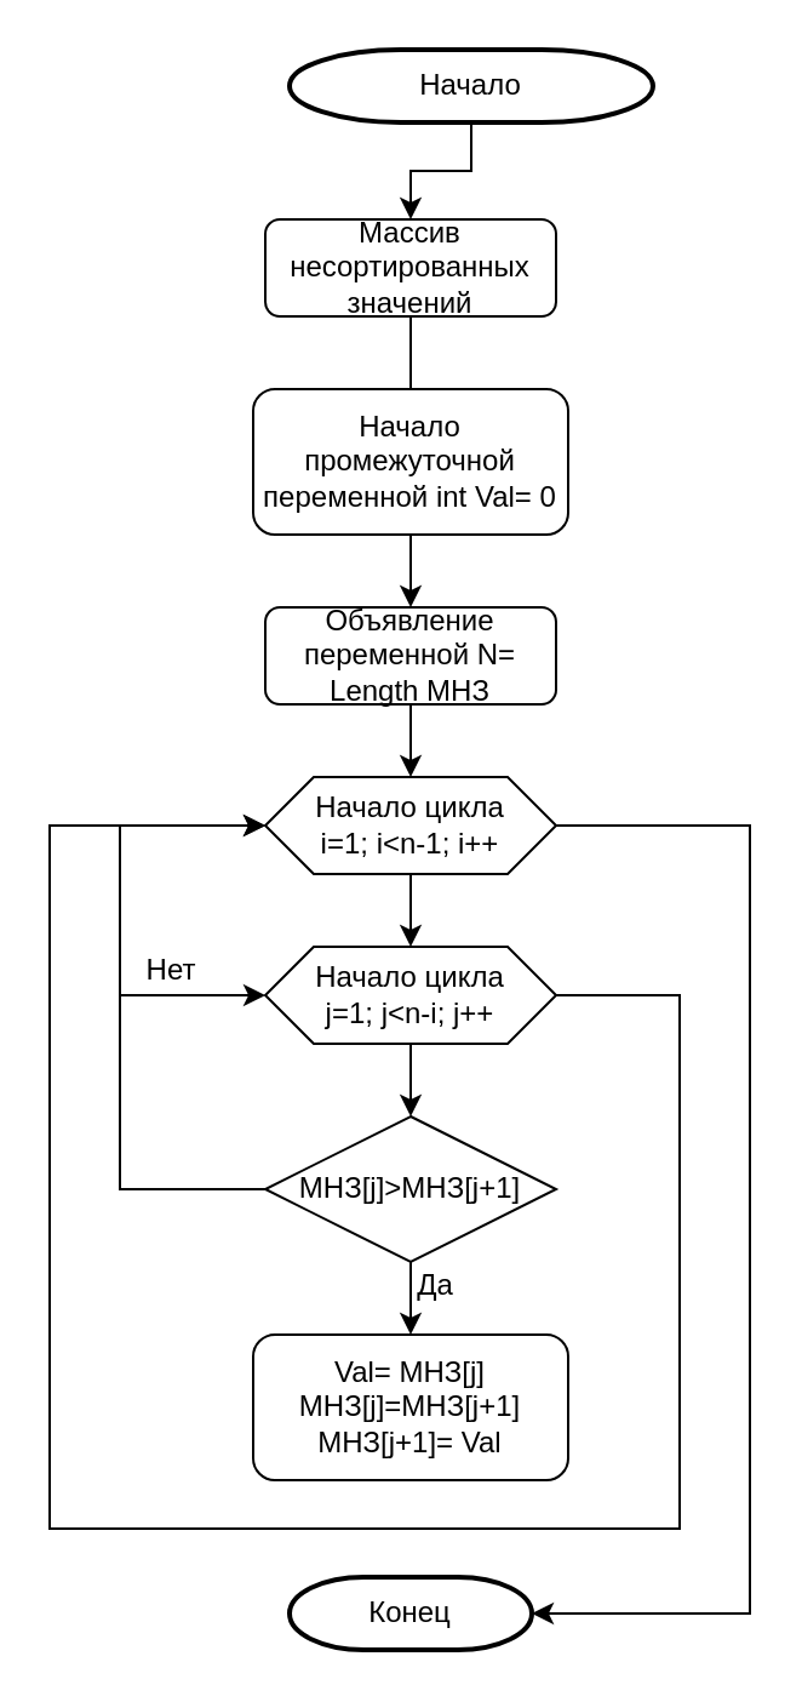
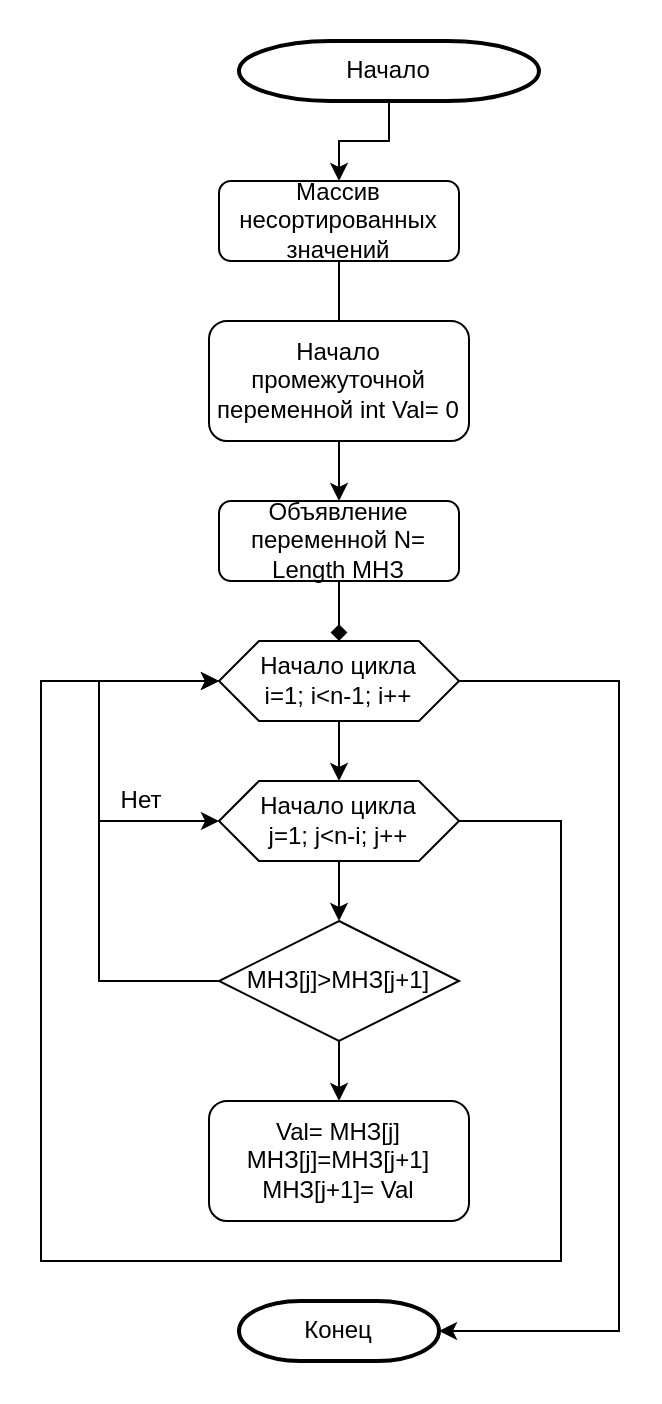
  <mxCell id="0" />
  <mxCell id="1" parent="0" />
  <mxCell id="2" value="" style="edgeStyle=orthogonalEdgeStyle;rounded=0;orthogonalLoop=1;jettySize=auto;html=1;" edge="1" parent="1" source="3"><mxGeometry relative="1" as="geometry"><mxPoint x="169" y="170" as="targetPoint" /></mxGeometry></mxCell>
  <mxCell id="3" value="Массив несортированных&lt;br&gt;значений" style="rounded=1;whiteSpace=wrap;html=1;fontSize=12;glass=0;strokeWidth=1;shadow=0;" parent="1" vertex="1"><mxGeometry x="109" y="90" width="120" height="40" as="geometry" /></mxCell>
  <mxCell id="4" value="" style="edgeStyle=orthogonalEdgeStyle;rounded=0;orthogonalLoop=1;jettySize=auto;html=1;entryX=0.5;entryY=0;entryDx=0;entryDy=0;" edge="1" parent="1" source="5" target="11"><mxGeometry relative="1" as="geometry" /></mxCell>
  <mxCell id="5" value="Начало промежуточной переменной int Val= 0" style="rounded=1;whiteSpace=wrap;html=1;fontSize=12;glass=0;strokeWidth=1;shadow=0;" vertex="1" parent="1"><mxGeometry x="104" y="160" width="130" height="60" as="geometry" /></mxCell>
  <mxCell id="6" value="" style="edgeStyle=orthogonalEdgeStyle;rounded=0;orthogonalLoop=1;jettySize=auto;html=1;" edge="1" parent="1" source="9" target="18"><mxGeometry relative="1" as="geometry" /></mxCell>
  <mxCell id="7" style="edgeStyle=orthogonalEdgeStyle;rounded=0;orthogonalLoop=1;jettySize=auto;html=1;exitX=0;exitY=0.5;exitDx=0;exitDy=0;entryX=0;entryY=0.5;entryDx=0;entryDy=0;" edge="1" parent="1" source="9" target="17"><mxGeometry relative="1" as="geometry"><Array as="points"><mxPoint x="49" y="490" /><mxPoint x="49" y="410" /></Array></mxGeometry></mxCell>
  <mxCell id="8" style="edgeStyle=orthogonalEdgeStyle;rounded=0;orthogonalLoop=1;jettySize=auto;html=1;exitX=0;exitY=0.5;exitDx=0;exitDy=0;entryX=0;entryY=0.5;entryDx=0;entryDy=0;" edge="1" parent="1" source="9" target="14"><mxGeometry relative="1" as="geometry"><Array as="points"><mxPoint x="49" y="490" /><mxPoint x="49" y="340" /></Array></mxGeometry></mxCell>
  <mxCell id="9" value="МНЗ[j]&amp;gt;МНЗ[j+1]" style="rhombus;whiteSpace=wrap;html=1;" vertex="1" parent="1"><mxGeometry x="109" y="460" width="120" height="60" as="geometry" /></mxCell>
- <mxCell id="10" value="" style="edgeStyle=orthogonalEdgeStyle;rounded=0;orthogonalLoop=1;jettySize=auto;html=1;entryX=0.5;entryY=0;entryDx=0;entryDy=0;" edge="1" parent="1" source="11" target="14"><mxGeometry relative="1" as="geometry" /></mxCell>
+ <mxCell id="10" value="" style="edgeStyle=orthogonalEdgeStyle;rounded=0;orthogonalLoop=1;jettySize=auto;html=1;entryX=0.5;entryY=0;entryDx=0;entryDy=0;endArrow=diamond;" edge="1" parent="1" source="11" target="14"><mxGeometry relative="1" as="geometry" /></mxCell>
  <mxCell id="11" value="Объявление переменной N= Length МНЗ" style="rounded=1;whiteSpace=wrap;html=1;fontSize=12;glass=0;strokeWidth=1;shadow=0;" vertex="1" parent="1"><mxGeometry x="109" y="250" width="120" height="40" as="geometry" /></mxCell>
  <mxCell id="12" value="" style="edgeStyle=orthogonalEdgeStyle;rounded=0;orthogonalLoop=1;jettySize=auto;html=1;" edge="1" parent="1" source="14" target="17"><mxGeometry relative="1" as="geometry" /></mxCell>
  <mxCell id="13" style="edgeStyle=orthogonalEdgeStyle;rounded=0;orthogonalLoop=1;jettySize=auto;html=1;exitX=1;exitY=0.5;exitDx=0;exitDy=0;entryX=1;entryY=0.5;entryDx=0;entryDy=0;entryPerimeter=0;" edge="1" parent="1" source="14" target="19"><mxGeometry relative="1" as="geometry"><Array as="points"><mxPoint x="309" y="340" /><mxPoint x="309" y="665" /></Array></mxGeometry></mxCell>
  <mxCell id="14" value="&lt;span&gt;Начало цикла&lt;/span&gt;&lt;br&gt;&lt;span&gt;i=1; i&amp;lt;n-1; i++&lt;/span&gt;" style="shape=hexagon;perimeter=hexagonPerimeter2;whiteSpace=wrap;html=1;fixedSize=1;" vertex="1" parent="1"><mxGeometry x="109" y="320" width="120" height="40" as="geometry" /></mxCell>
  <mxCell id="15" value="" style="edgeStyle=orthogonalEdgeStyle;rounded=0;orthogonalLoop=1;jettySize=auto;html=1;entryX=0.5;entryY=0;entryDx=0;entryDy=0;" edge="1" parent="1" source="17" target="9"><mxGeometry relative="1" as="geometry"><mxPoint x="169" y="450" as="targetPoint" /></mxGeometry></mxCell>
  <mxCell id="16" style="edgeStyle=orthogonalEdgeStyle;rounded=0;orthogonalLoop=1;jettySize=auto;html=1;exitX=1;exitY=0.5;exitDx=0;exitDy=0;entryX=0;entryY=0.5;entryDx=0;entryDy=0;" edge="1" parent="1" source="17" target="14"><mxGeometry relative="1" as="geometry"><Array as="points"><mxPoint x="280" y="410" /><mxPoint x="280" y="630" /><mxPoint x="20" y="630" /><mxPoint x="20" y="340" /></Array></mxGeometry></mxCell>
  <mxCell id="17" value="Начало цикла&lt;br&gt;j=1; j&amp;lt;n-i; j++" style="shape=hexagon;perimeter=hexagonPerimeter2;whiteSpace=wrap;html=1;fixedSize=1;" vertex="1" parent="1"><mxGeometry x="109" y="390" width="120" height="40" as="geometry" /></mxCell>
  <mxCell id="18" value="Val= МНЗ[j]&lt;br&gt;МНЗ[j]=МНЗ[j+1]&lt;br&gt;МНЗ[j+1]= Val" style="rounded=1;whiteSpace=wrap;html=1;fontSize=12;glass=0;strokeWidth=1;shadow=0;" vertex="1" parent="1"><mxGeometry x="104" y="550" width="130" height="60" as="geometry" /></mxCell>
  <mxCell id="19" value="Конец" style="strokeWidth=2;html=1;shape=mxgraph.flowchart.terminator;whiteSpace=wrap;" vertex="1" parent="1"><mxGeometry x="119" y="650" width="100" height="30" as="geometry" /></mxCell>
  <mxCell id="20" value="" style="edgeStyle=orthogonalEdgeStyle;rounded=0;orthogonalLoop=1;jettySize=auto;html=1;" edge="1" parent="1" source="21" target="3"><mxGeometry relative="1" as="geometry" /></mxCell>
  <mxCell id="21" value="Начало" style="strokeWidth=2;html=1;shape=mxgraph.flowchart.terminator;whiteSpace=wrap;" vertex="1" parent="1"><mxGeometry x="119" y="20" width="150" height="30" as="geometry" /></mxCell>
  <mxCell id="22" value="Нет" style="text;html=1;align=center;verticalAlign=middle;resizable=0;points=[];autosize=1;" vertex="1" parent="1"><mxGeometry x="50" y="390" width="40" height="20" as="geometry" /></mxCell>
- <mxCell id="23" value="Да" style="text;html=1;align=center;verticalAlign=middle;resizable=0;points=[];autosize=1;" vertex="1" parent="1"><mxGeometry x="164" y="520" width="30" height="20" as="geometry" /></mxCell>
